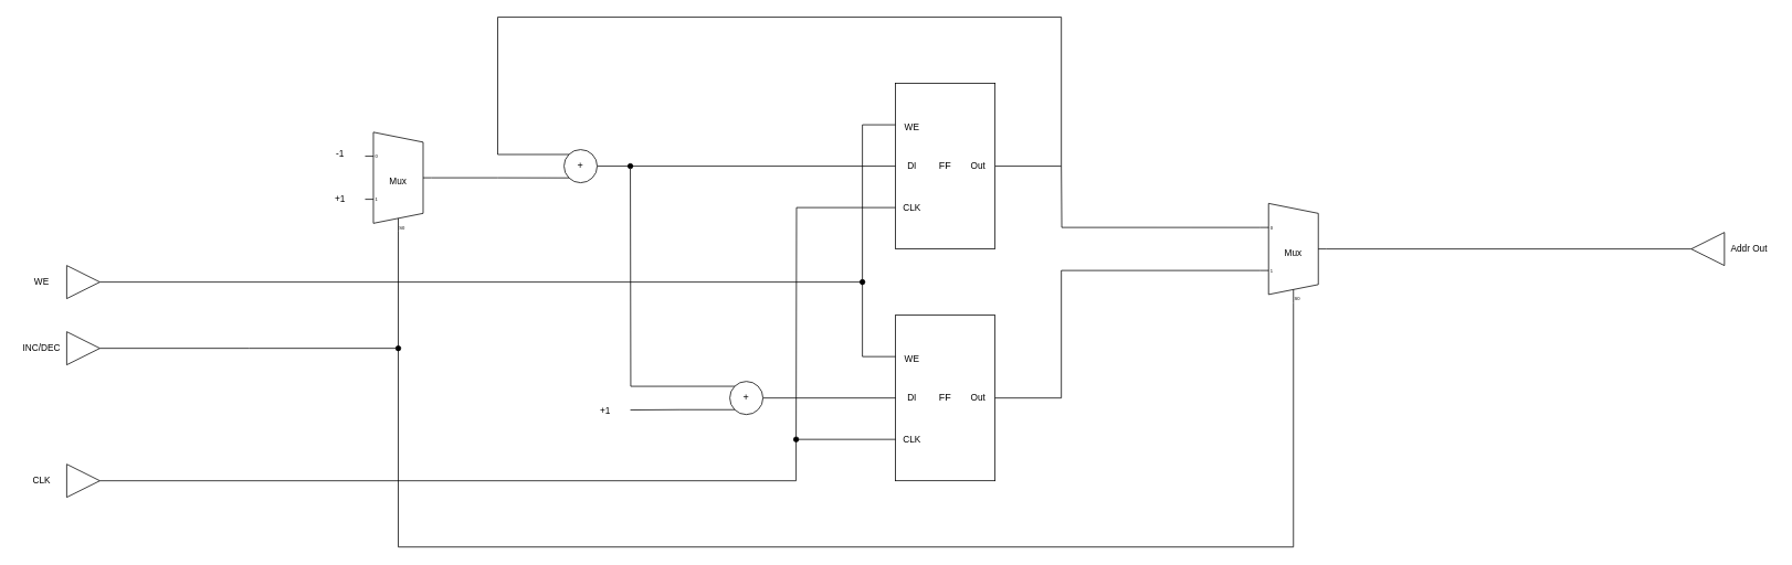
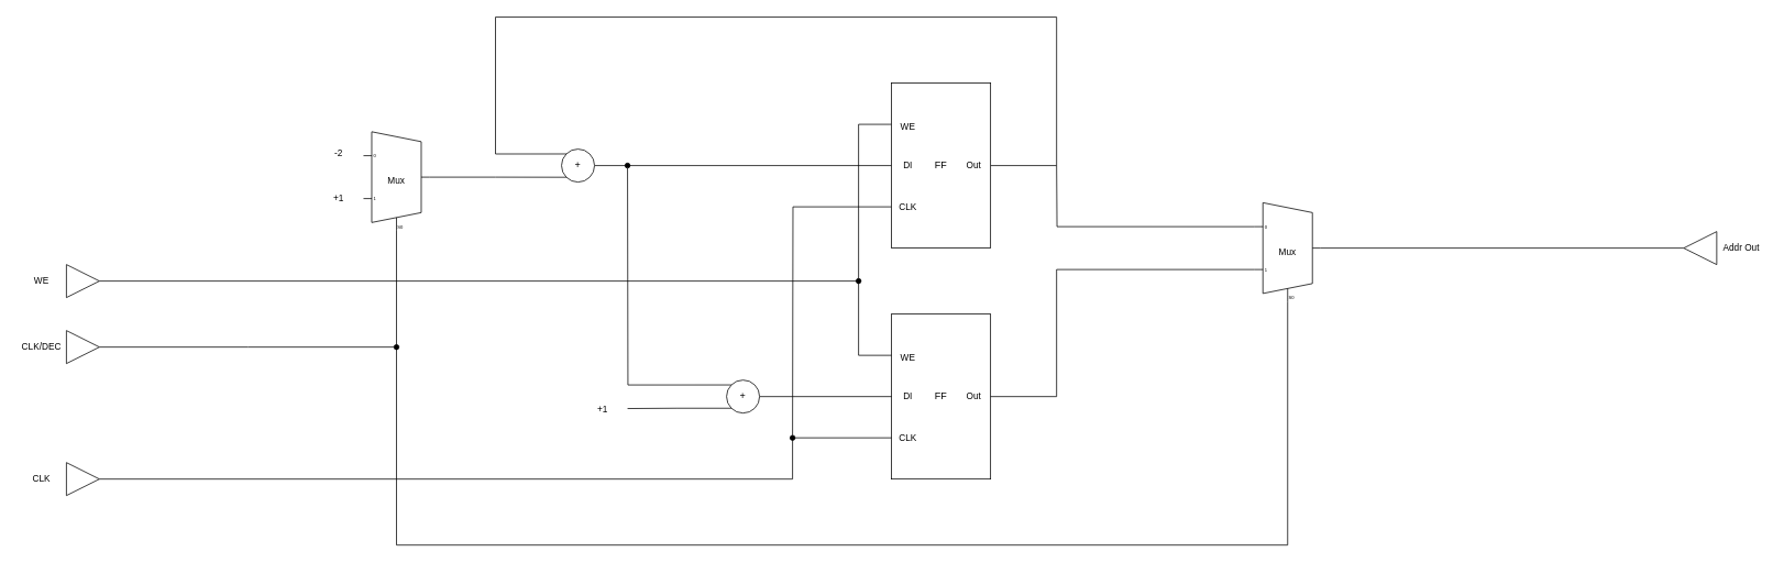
  <mxCell id="0" />
  <mxCell id="1" parent="0" />
  <mxCell id="2" style="edgeStyle=orthogonalEdgeStyle;rounded=0;orthogonalLoop=1;jettySize=auto;html=1;exitX=1;exitY=0.5;exitDx=0;exitDy=0;entryX=0;entryY=0.5;entryDx=0;entryDy=0;endArrow=none;endFill=0;" edge="1" parent="1" source="3" target="7"><mxGeometry relative="1" as="geometry" /></mxCell>
  <mxCell id="3" value="+" style="ellipse;whiteSpace=wrap;html=1;aspect=fixed;" vertex="1" parent="1"><mxGeometry x="680" y="180" width="40" height="40" as="geometry" /></mxCell>
  <mxCell id="4" style="edgeStyle=orthogonalEdgeStyle;shape=connector;rounded=0;orthogonalLoop=1;jettySize=auto;html=1;exitX=1;exitY=0.5;exitDx=0;exitDy=0;entryX=0;entryY=0;entryDx=0;entryDy=0;labelBackgroundColor=default;strokeColor=default;align=center;verticalAlign=middle;fontFamily=Helvetica;fontSize=11;fontColor=default;endArrow=none;endFill=0;" edge="1" parent="1" source="7" target="3"><mxGeometry relative="1" as="geometry"><Array as="points"><mxPoint x="1280" y="200" /><mxPoint x="1280" y="20" /><mxPoint x="600" y="20" /><mxPoint x="600" y="186" /></Array></mxGeometry></mxCell>
  <mxCell id="5" style="edgeStyle=orthogonalEdgeStyle;shape=connector;rounded=0;orthogonalLoop=1;jettySize=auto;html=1;exitX=0;exitY=0.25;exitDx=0;exitDy=0;labelBackgroundColor=default;strokeColor=default;align=center;verticalAlign=middle;fontFamily=Helvetica;fontSize=11;fontColor=default;endArrow=oval;endFill=1;" edge="1" parent="1" source="7"><mxGeometry relative="1" as="geometry"><mxPoint x="1040" y="340" as="targetPoint" /><Array as="points"><mxPoint x="1040" y="150" /><mxPoint x="1040" y="340" /></Array></mxGeometry></mxCell>
  <mxCell id="6" style="edgeStyle=orthogonalEdgeStyle;shape=connector;rounded=0;orthogonalLoop=1;jettySize=auto;html=1;exitX=0;exitY=0.75;exitDx=0;exitDy=0;labelBackgroundColor=default;strokeColor=default;align=center;verticalAlign=middle;fontFamily=Helvetica;fontSize=11;fontColor=default;endArrow=oval;endFill=1;" edge="1" parent="1" source="7"><mxGeometry relative="1" as="geometry"><mxPoint x="960" y="530" as="targetPoint" /></mxGeometry></mxCell>
  <mxCell id="7" value="FF" style="rounded=0;whiteSpace=wrap;html=1;" vertex="1" parent="1"><mxGeometry x="1080" y="100" width="120" height="200" as="geometry" /></mxCell>
  <mxCell id="8" style="edgeStyle=orthogonalEdgeStyle;shape=connector;rounded=0;orthogonalLoop=1;jettySize=auto;html=1;exitX=1;exitY=0.5;exitDx=0;exitDy=-5;exitPerimeter=0;entryX=0;entryY=1;entryDx=0;entryDy=0;labelBackgroundColor=default;strokeColor=default;align=center;verticalAlign=middle;fontFamily=Helvetica;fontSize=11;fontColor=default;endArrow=none;endFill=0;" edge="1" parent="1" source="9" target="3"><mxGeometry relative="1" as="geometry" /></mxCell>
  <mxCell id="9" value="Mux" style="shadow=0;dashed=0;align=center;html=1;strokeWidth=1;shape=mxgraph.electrical.abstract.mux2;whiteSpace=wrap;fontFamily=Helvetica;fontSize=11;fontColor=default;" vertex="1" parent="1"><mxGeometry x="440" y="159" width="80" height="120" as="geometry" /></mxCell>
- <mxCell id="10" value="-1" style="text;html=1;strokeColor=none;fillColor=none;align=center;verticalAlign=middle;whiteSpace=wrap;rounded=0;fontSize=11;fontFamily=Helvetica;fontColor=default;" vertex="1" parent="1"><mxGeometry x="380" y="170" width="60" height="30" as="geometry" /></mxCell>
+ <mxCell id="10" value="-2" style="text;html=1;strokeColor=none;fillColor=none;align=center;verticalAlign=middle;whiteSpace=wrap;rounded=0;fontSize=11;fontFamily=Helvetica;fontColor=default;" vertex="1" parent="1"><mxGeometry x="380" y="170" width="60" height="30" as="geometry" /></mxCell>
  <mxCell id="11" value="+1" style="text;html=1;strokeColor=none;fillColor=none;align=center;verticalAlign=middle;whiteSpace=wrap;rounded=0;fontSize=11;fontFamily=Helvetica;fontColor=default;" vertex="1" parent="1"><mxGeometry x="380" y="225" width="60" height="30" as="geometry" /></mxCell>
  <mxCell id="12" value="FF" style="rounded=0;whiteSpace=wrap;html=1;" vertex="1" parent="1"><mxGeometry x="1080" y="380" width="120" height="200" as="geometry" /></mxCell>
  <mxCell id="13" style="edgeStyle=orthogonalEdgeStyle;shape=connector;rounded=0;orthogonalLoop=1;jettySize=auto;html=1;exitX=1;exitY=0.5;exitDx=0;exitDy=0;labelBackgroundColor=default;strokeColor=default;align=center;verticalAlign=middle;fontFamily=Helvetica;fontSize=11;fontColor=default;endArrow=none;endFill=0;" edge="1" parent="1" source="16" target="12"><mxGeometry relative="1" as="geometry" /></mxCell>
  <mxCell id="14" style="edgeStyle=orthogonalEdgeStyle;shape=connector;rounded=0;orthogonalLoop=1;jettySize=auto;html=1;exitX=0;exitY=0;exitDx=0;exitDy=0;labelBackgroundColor=default;strokeColor=default;align=center;verticalAlign=middle;fontFamily=Helvetica;fontSize=11;fontColor=default;endArrow=oval;endFill=1;" edge="1" parent="1" source="16"><mxGeometry relative="1" as="geometry"><mxPoint x="760" y="200" as="targetPoint" /></mxGeometry></mxCell>
  <mxCell id="15" style="edgeStyle=orthogonalEdgeStyle;shape=connector;rounded=0;orthogonalLoop=1;jettySize=auto;html=1;exitX=0;exitY=1;exitDx=0;exitDy=0;labelBackgroundColor=default;strokeColor=default;align=center;verticalAlign=middle;fontFamily=Helvetica;fontSize=11;fontColor=default;endArrow=none;endFill=0;" edge="1" parent="1" source="16"><mxGeometry relative="1" as="geometry"><mxPoint x="760" y="494.5" as="targetPoint" /></mxGeometry></mxCell>
  <mxCell id="16" value="+" style="ellipse;whiteSpace=wrap;html=1;aspect=fixed;" vertex="1" parent="1"><mxGeometry x="880" y="460" width="40" height="40" as="geometry" /></mxCell>
  <mxCell id="17" value="+1" style="text;html=1;strokeColor=none;fillColor=none;align=center;verticalAlign=middle;whiteSpace=wrap;rounded=0;fontSize=11;fontFamily=Helvetica;fontColor=default;" vertex="1" parent="1"><mxGeometry x="700" y="480" width="60" height="30" as="geometry" /></mxCell>
  <mxCell id="18" style="edgeStyle=orthogonalEdgeStyle;shape=connector;rounded=0;orthogonalLoop=1;jettySize=auto;html=1;exitX=0;exitY=0.217;exitDx=0;exitDy=3;exitPerimeter=0;labelBackgroundColor=default;strokeColor=default;align=center;verticalAlign=middle;fontFamily=Helvetica;fontSize=11;fontColor=default;endArrow=none;endFill=0;" edge="1" parent="1" source="21"><mxGeometry relative="1" as="geometry"><mxPoint x="1280" y="200" as="targetPoint" /></mxGeometry></mxCell>
  <mxCell id="19" style="edgeStyle=orthogonalEdgeStyle;shape=connector;rounded=0;orthogonalLoop=1;jettySize=auto;html=1;exitX=0;exitY=0.65;exitDx=0;exitDy=3;exitPerimeter=0;labelBackgroundColor=default;strokeColor=default;align=center;verticalAlign=middle;fontFamily=Helvetica;fontSize=11;fontColor=default;endArrow=none;endFill=0;entryX=1;entryY=0.5;entryDx=0;entryDy=0;" edge="1" parent="1" source="21" target="12"><mxGeometry relative="1" as="geometry"><mxPoint x="1280" y="480" as="targetPoint" /><Array as="points"><mxPoint x="1280" y="326" /><mxPoint x="1280" y="480" /></Array></mxGeometry></mxCell>
  <mxCell id="20" style="edgeStyle=orthogonalEdgeStyle;shape=connector;rounded=0;orthogonalLoop=1;jettySize=auto;html=1;exitX=1;exitY=0.5;exitDx=0;exitDy=-5;exitPerimeter=0;labelBackgroundColor=default;strokeColor=default;align=center;verticalAlign=middle;fontFamily=Helvetica;fontSize=11;fontColor=default;endArrow=none;endFill=0;" edge="1" parent="1" source="21" target="40"><mxGeometry relative="1" as="geometry" /></mxCell>
  <mxCell id="21" value="Mux" style="shadow=0;dashed=0;align=center;html=1;strokeWidth=1;shape=mxgraph.electrical.abstract.mux2;whiteSpace=wrap;fontFamily=Helvetica;fontSize=11;fontColor=default;" vertex="1" parent="1"><mxGeometry x="1520" y="245" width="80" height="120" as="geometry" /></mxCell>
  <mxCell id="22" style="edgeStyle=orthogonalEdgeStyle;shape=connector;rounded=0;orthogonalLoop=1;jettySize=auto;html=1;exitX=0.375;exitY=1;exitDx=10;exitDy=0;exitPerimeter=0;entryX=0.375;entryY=1;entryDx=10;entryDy=0;entryPerimeter=0;labelBackgroundColor=default;strokeColor=default;align=center;verticalAlign=middle;fontFamily=Helvetica;fontSize=11;fontColor=default;endArrow=none;endFill=0;" edge="1" parent="1" source="21" target="9"><mxGeometry relative="1" as="geometry"><Array as="points"><mxPoint x="1560" y="660" /><mxPoint x="480" y="660" /></Array></mxGeometry></mxCell>
  <mxCell id="23" style="edgeStyle=orthogonalEdgeStyle;shape=connector;rounded=0;orthogonalLoop=1;jettySize=auto;html=1;exitX=1;exitY=0.5;exitDx=0;exitDy=0;entryX=0;entryY=0.25;entryDx=0;entryDy=0;labelBackgroundColor=default;strokeColor=default;align=center;verticalAlign=middle;fontFamily=Helvetica;fontSize=11;fontColor=default;endArrow=none;endFill=0;" edge="1" parent="1" source="24" target="12"><mxGeometry relative="1" as="geometry"><Array as="points"><mxPoint x="1040" y="340" /><mxPoint x="1040" y="430" /></Array></mxGeometry></mxCell>
  <mxCell id="24" value="" style="triangle;whiteSpace=wrap;html=1;fontFamily=Helvetica;fontSize=11;fontColor=default;" vertex="1" parent="1"><mxGeometry x="80" y="320" width="40" height="40" as="geometry" /></mxCell>
  <mxCell id="25" style="edgeStyle=orthogonalEdgeStyle;shape=connector;rounded=0;orthogonalLoop=1;jettySize=auto;html=1;exitX=1;exitY=0.5;exitDx=0;exitDy=0;labelBackgroundColor=default;strokeColor=default;align=center;verticalAlign=middle;fontFamily=Helvetica;fontSize=11;fontColor=default;endArrow=oval;endFill=1;" edge="1" parent="1" source="26"><mxGeometry relative="1" as="geometry"><mxPoint x="480" y="420" as="targetPoint" /></mxGeometry></mxCell>
  <mxCell id="26" value="" style="triangle;whiteSpace=wrap;html=1;fontFamily=Helvetica;fontSize=11;fontColor=default;" vertex="1" parent="1"><mxGeometry x="80" y="400" width="40" height="40" as="geometry" /></mxCell>
  <mxCell id="27" style="edgeStyle=orthogonalEdgeStyle;shape=connector;rounded=0;orthogonalLoop=1;jettySize=auto;html=1;exitX=1;exitY=0.5;exitDx=0;exitDy=0;entryX=0;entryY=0.75;entryDx=0;entryDy=0;labelBackgroundColor=default;strokeColor=default;align=center;verticalAlign=middle;fontFamily=Helvetica;fontSize=11;fontColor=default;endArrow=none;endFill=0;" edge="1" parent="1" source="28" target="12"><mxGeometry relative="1" as="geometry"><Array as="points"><mxPoint x="960" y="580" /><mxPoint x="960" y="530" /></Array></mxGeometry></mxCell>
  <mxCell id="28" value="" style="triangle;whiteSpace=wrap;html=1;fontFamily=Helvetica;fontSize=11;fontColor=default;" vertex="1" parent="1"><mxGeometry x="80" y="560" width="40" height="40" as="geometry" /></mxCell>
- <mxCell id="29" value="INC/DEC" style="text;html=1;strokeColor=none;fillColor=none;align=center;verticalAlign=middle;whiteSpace=wrap;rounded=0;fontSize=11;fontFamily=Helvetica;fontColor=default;" vertex="1" parent="1"><mxGeometry x="20" y="405" width="60" height="30" as="geometry" /></mxCell>
+ <mxCell id="29" value="CLK/DEC" style="text;html=1;strokeColor=none;fillColor=none;align=center;verticalAlign=middle;whiteSpace=wrap;rounded=0;fontSize=11;fontFamily=Helvetica;fontColor=default;" vertex="1" parent="1"><mxGeometry x="20" y="405" width="60" height="30" as="geometry" /></mxCell>
  <mxCell id="30" value="WE" style="text;html=1;strokeColor=none;fillColor=none;align=center;verticalAlign=middle;whiteSpace=wrap;rounded=0;fontSize=11;fontFamily=Helvetica;fontColor=default;" vertex="1" parent="1"><mxGeometry x="20" y="325" width="60" height="30" as="geometry" /></mxCell>
  <mxCell id="31" value="CLK" style="text;html=1;strokeColor=none;fillColor=none;align=center;verticalAlign=middle;whiteSpace=wrap;rounded=0;fontSize=11;fontFamily=Helvetica;fontColor=default;" vertex="1" parent="1"><mxGeometry x="20" y="565" width="60" height="30" as="geometry" /></mxCell>
  <mxCell id="32" value="CLK" style="text;html=1;strokeColor=none;fillColor=none;align=center;verticalAlign=middle;whiteSpace=wrap;rounded=0;fontSize=11;fontFamily=Helvetica;fontColor=default;" vertex="1" parent="1"><mxGeometry x="1070" y="515" width="60" height="30" as="geometry" /></mxCell>
  <mxCell id="33" value="CLK" style="text;html=1;strokeColor=none;fillColor=none;align=center;verticalAlign=middle;whiteSpace=wrap;rounded=0;fontSize=11;fontFamily=Helvetica;fontColor=default;" vertex="1" parent="1"><mxGeometry x="1070" y="236" width="60" height="30" as="geometry" /></mxCell>
  <mxCell id="34" value="DI" style="text;html=1;strokeColor=none;fillColor=none;align=center;verticalAlign=middle;whiteSpace=wrap;rounded=0;fontSize=11;fontFamily=Helvetica;fontColor=default;" vertex="1" parent="1"><mxGeometry x="1070" y="465" width="60" height="30" as="geometry" /></mxCell>
  <mxCell id="35" value="WE" style="text;html=1;strokeColor=none;fillColor=none;align=center;verticalAlign=middle;whiteSpace=wrap;rounded=0;fontSize=11;fontFamily=Helvetica;fontColor=default;" vertex="1" parent="1"><mxGeometry x="1070" y="418" width="60" height="30" as="geometry" /></mxCell>
  <mxCell id="36" value="Out" style="text;html=1;strokeColor=none;fillColor=none;align=center;verticalAlign=middle;whiteSpace=wrap;rounded=0;fontSize=11;fontFamily=Helvetica;fontColor=default;" vertex="1" parent="1"><mxGeometry x="1150" y="465" width="60" height="30" as="geometry" /></mxCell>
  <mxCell id="37" value="DI" style="text;html=1;strokeColor=none;fillColor=none;align=center;verticalAlign=middle;whiteSpace=wrap;rounded=0;fontSize=11;fontFamily=Helvetica;fontColor=default;" vertex="1" parent="1"><mxGeometry x="1070" y="185" width="60" height="30" as="geometry" /></mxCell>
  <mxCell id="38" value="WE" style="text;html=1;strokeColor=none;fillColor=none;align=center;verticalAlign=middle;whiteSpace=wrap;rounded=0;fontSize=11;fontFamily=Helvetica;fontColor=default;" vertex="1" parent="1"><mxGeometry x="1070" y="138" width="60" height="30" as="geometry" /></mxCell>
  <mxCell id="39" value="Out" style="text;html=1;strokeColor=none;fillColor=none;align=center;verticalAlign=middle;whiteSpace=wrap;rounded=0;fontSize=11;fontFamily=Helvetica;fontColor=default;" vertex="1" parent="1"><mxGeometry x="1150" y="185" width="60" height="30" as="geometry" /></mxCell>
  <mxCell id="40" value="" style="triangle;whiteSpace=wrap;html=1;fontFamily=Helvetica;fontSize=11;fontColor=default;rotation=-180;" vertex="1" parent="1"><mxGeometry x="2040" y="280" width="40" height="40" as="geometry" /></mxCell>
  <mxCell id="41" value="Addr Out" style="text;html=1;strokeColor=none;fillColor=none;align=center;verticalAlign=middle;whiteSpace=wrap;rounded=0;fontSize=11;fontFamily=Helvetica;fontColor=default;" vertex="1" parent="1"><mxGeometry x="2080" y="285" width="60" height="30" as="geometry" /></mxCell>
